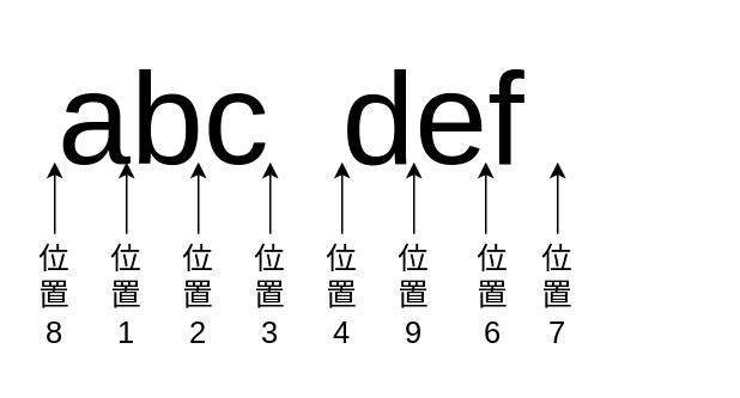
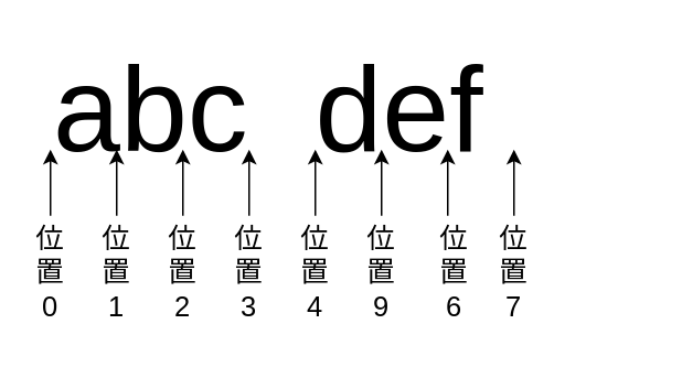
  <mxCell id="0" />
  <mxCell id="1" parent="0" />
  <mxCell id="2" value="&lt;font style=&quot;font-size: 73px&quot;&gt;abc&amp;nbsp; def&lt;/font&gt;" style="text;html=1;strokeColor=none;fillColor=none;align=left;verticalAlign=middle;whiteSpace=wrap;rounded=0;strokeWidth=2;" vertex="1" parent="1"><mxGeometry x="30" y="20" width="360" height="90" as="geometry" /></mxCell>
  <mxCell id="3" value="" style="endArrow=classic;html=1;" edge="1" parent="1"><mxGeometry width="50" height="50" relative="1" as="geometry"><mxPoint x="30" y="130" as="sourcePoint" /><mxPoint x="30" y="90" as="targetPoint" /></mxGeometry></mxCell>
  <mxCell id="4" value="" style="endArrow=classic;html=1;" edge="1" parent="1"><mxGeometry width="50" height="50" relative="1" as="geometry"><mxPoint x="190" y="130" as="sourcePoint" /><mxPoint x="190" y="90" as="targetPoint" /></mxGeometry></mxCell>
  <mxCell id="5" value="" style="endArrow=classic;html=1;" edge="1" parent="1"><mxGeometry width="50" height="50" relative="1" as="geometry"><mxPoint x="70" y="130" as="sourcePoint" /><mxPoint x="70" y="90" as="targetPoint" /></mxGeometry></mxCell>
  <mxCell id="6" value="" style="endArrow=classic;html=1;" edge="1" parent="1"><mxGeometry width="50" height="50" relative="1" as="geometry"><mxPoint x="270" y="130" as="sourcePoint" /><mxPoint x="270" y="90" as="targetPoint" /></mxGeometry></mxCell>
  <mxCell id="7" value="" style="endArrow=classic;html=1;" edge="1" parent="1"><mxGeometry width="50" height="50" relative="1" as="geometry"><mxPoint x="150" y="130" as="sourcePoint" /><mxPoint x="150" y="90" as="targetPoint" /></mxGeometry></mxCell>
  <mxCell id="8" value="" style="endArrow=classic;html=1;" edge="1" parent="1"><mxGeometry width="50" height="50" relative="1" as="geometry"><mxPoint x="230" y="130" as="sourcePoint" /><mxPoint x="230" y="90" as="targetPoint" /></mxGeometry></mxCell>
  <mxCell id="9" value="" style="endArrow=classic;html=1;" edge="1" parent="1"><mxGeometry width="50" height="50" relative="1" as="geometry"><mxPoint x="110" y="130" as="sourcePoint" /><mxPoint x="110" y="90" as="targetPoint" /></mxGeometry></mxCell>
  <mxCell id="10" value="" style="endArrow=classic;html=1;" edge="1" parent="1"><mxGeometry width="50" height="50" relative="1" as="geometry"><mxPoint x="310" y="130" as="sourcePoint" /><mxPoint x="310" y="90" as="targetPoint" /></mxGeometry></mxCell>
- <mxCell id="11" value="&lt;font style=&quot;font-size: 17px&quot;&gt;位置8&lt;/font&gt;" style="text;html=1;strokeColor=none;fillColor=none;align=center;verticalAlign=middle;rounded=0;whiteSpace=wrap;" vertex="1" parent="1"><mxGeometry x="20" y="130" width="20" height="70" as="geometry" /></mxCell>
+ <mxCell id="11" value="&lt;font style=&quot;font-size: 17px&quot;&gt;位置0&lt;/font&gt;" style="text;html=1;strokeColor=none;fillColor=none;align=center;verticalAlign=middle;rounded=0;whiteSpace=wrap;" vertex="1" parent="1"><mxGeometry x="20" y="130" width="20" height="70" as="geometry" /></mxCell>
  <mxCell id="12" style="edgeStyle=orthogonalEdgeStyle;rounded=0;orthogonalLoop=1;jettySize=auto;html=1;exitX=0.5;exitY=1;exitDx=0;exitDy=0;" edge="1" parent="1" source="11" target="11"><mxGeometry relative="1" as="geometry" /></mxCell>
  <mxCell id="13" style="edgeStyle=orthogonalEdgeStyle;rounded=0;orthogonalLoop=1;jettySize=auto;html=1;exitX=0.5;exitY=1;exitDx=0;exitDy=0;" edge="1" parent="1" source="11" target="11"><mxGeometry relative="1" as="geometry" /></mxCell>
  <mxCell id="14" value="&lt;font style=&quot;font-size: 17px&quot;&gt;位置1&lt;/font&gt;" style="text;html=1;strokeColor=none;fillColor=none;align=center;verticalAlign=middle;rounded=0;whiteSpace=wrap;" vertex="1" parent="1"><mxGeometry x="60" y="130" width="20" height="70" as="geometry" /></mxCell>
  <mxCell id="15" value="&lt;font style=&quot;font-size: 17px&quot;&gt;位置6&lt;/font&gt;" style="text;html=1;strokeColor=none;fillColor=none;align=center;verticalAlign=middle;rounded=0;whiteSpace=wrap;" vertex="1" parent="1"><mxGeometry x="263.5" y="130" width="20" height="70" as="geometry" /></mxCell>
  <mxCell id="16" value="&lt;font style=&quot;font-size: 17px&quot;&gt;位置4&lt;/font&gt;" style="text;html=1;strokeColor=none;fillColor=none;align=center;verticalAlign=middle;rounded=0;whiteSpace=wrap;" vertex="1" parent="1"><mxGeometry x="180" y="130" width="20" height="70" as="geometry" /></mxCell>
  <mxCell id="17" value="&lt;font style=&quot;font-size: 17px&quot;&gt;位置9&lt;/font&gt;" style="text;html=1;strokeColor=none;fillColor=none;align=center;verticalAlign=middle;rounded=0;whiteSpace=wrap;" vertex="1" parent="1"><mxGeometry x="220" y="130" width="20" height="70" as="geometry" /></mxCell>
  <mxCell id="18" value="&lt;font style=&quot;font-size: 17px&quot;&gt;位置7&lt;/font&gt;" style="text;html=1;strokeColor=none;fillColor=none;align=center;verticalAlign=middle;rounded=0;whiteSpace=wrap;" vertex="1" parent="1"><mxGeometry x="300" y="130" width="20" height="70" as="geometry" /></mxCell>
  <mxCell id="19" value="&lt;font style=&quot;font-size: 17px&quot;&gt;位置2&lt;/font&gt;" style="text;html=1;strokeColor=none;fillColor=none;align=center;verticalAlign=middle;rounded=0;whiteSpace=wrap;" vertex="1" parent="1"><mxGeometry x="100" y="130" width="20" height="70" as="geometry" /></mxCell>
  <mxCell id="20" value="&lt;font style=&quot;font-size: 17px&quot;&gt;位置3&lt;/font&gt;" style="text;html=1;strokeColor=none;fillColor=none;align=center;verticalAlign=middle;rounded=0;whiteSpace=wrap;" vertex="1" parent="1"><mxGeometry x="140" y="130" width="20" height="70" as="geometry" /></mxCell>
